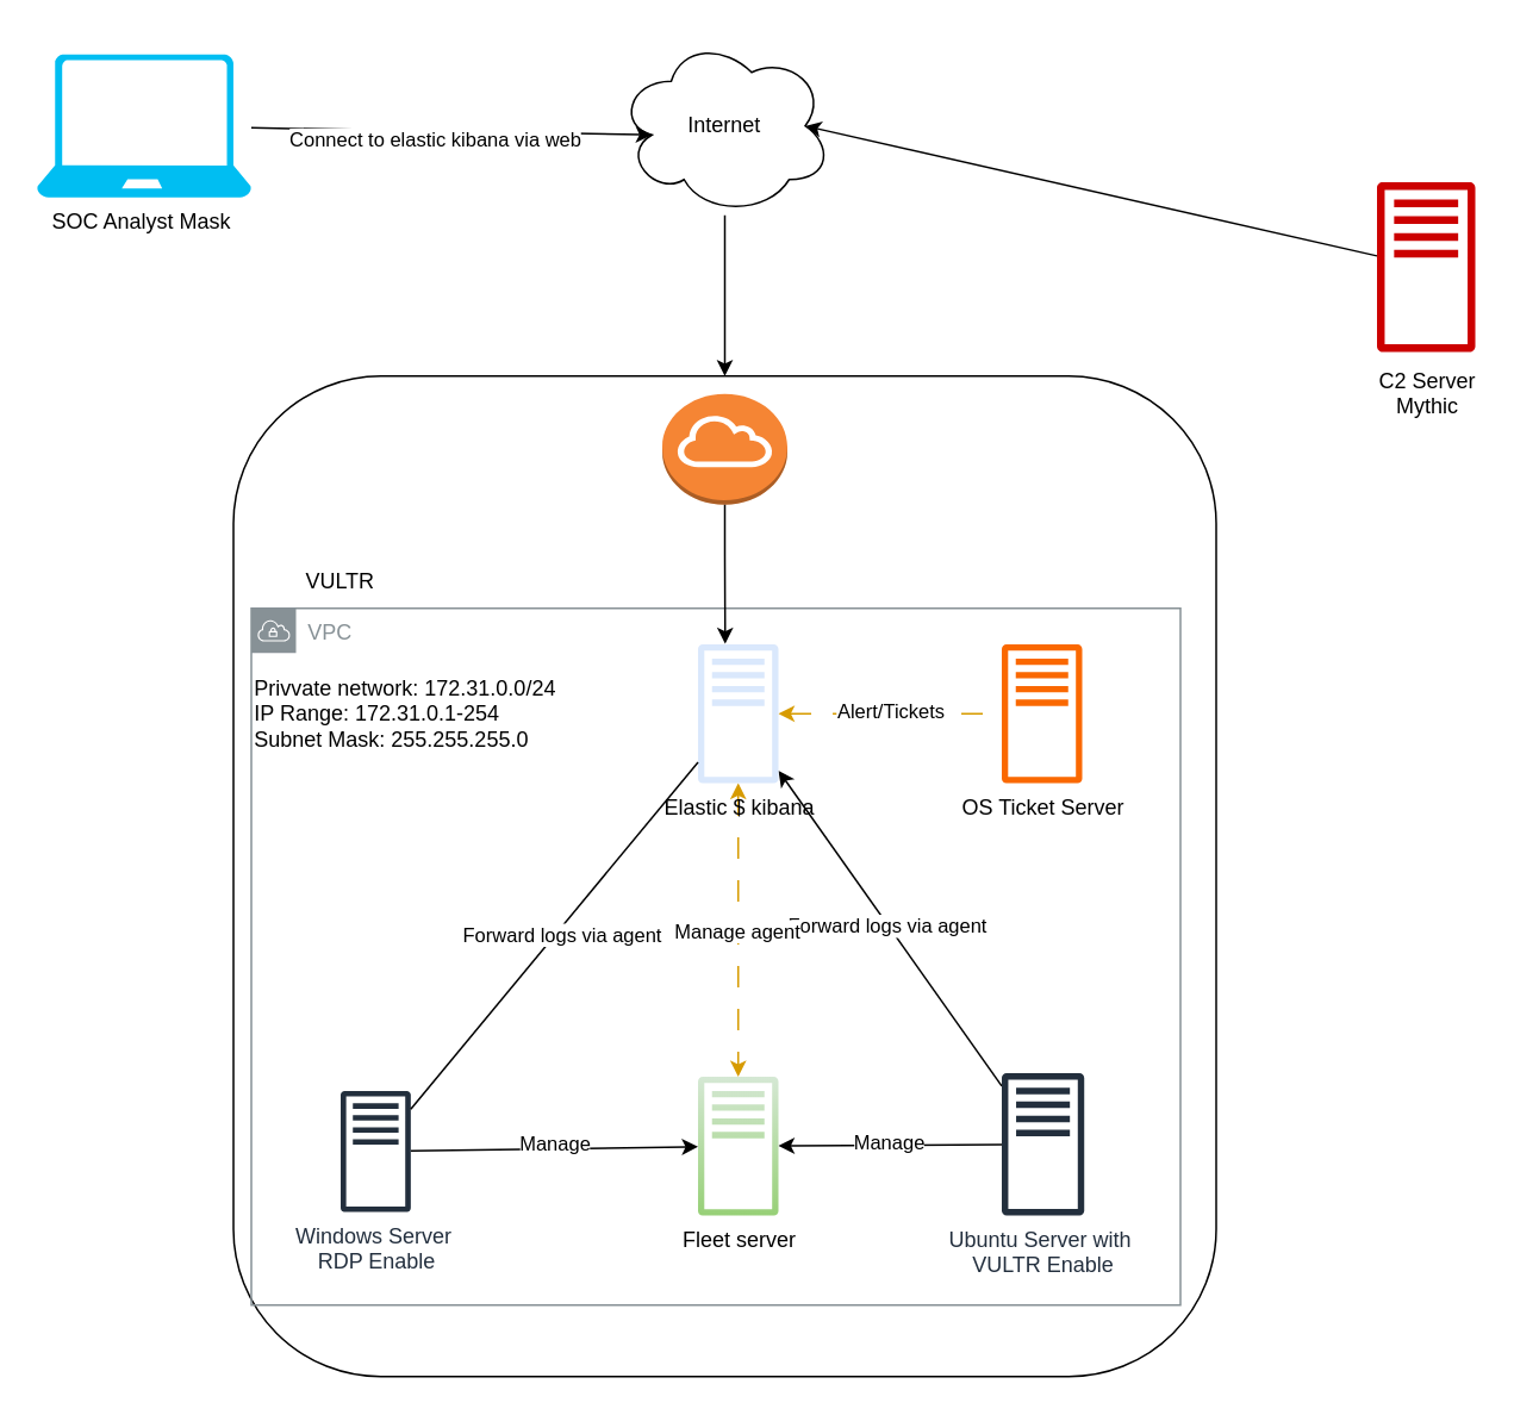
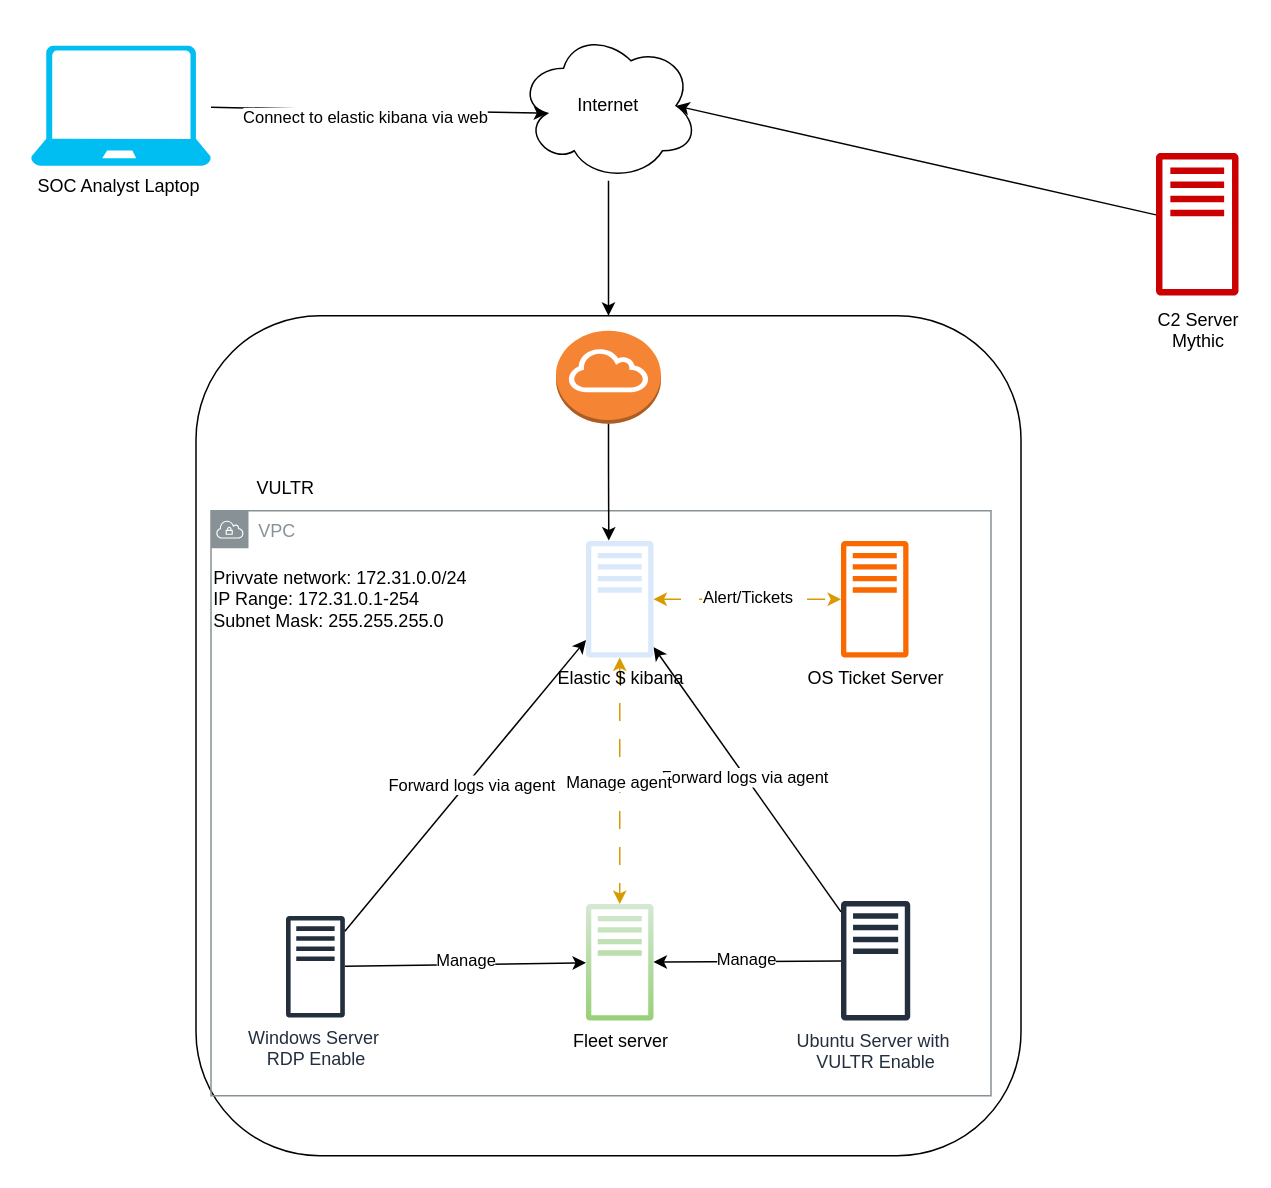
  <mxCell id="0" />
  <mxCell id="1" parent="0" />
  <mxCell id="2" value="" style="rounded=1;whiteSpace=wrap;html=1;" vertex="1" parent="1"><mxGeometry x="130" y="210" width="550" height="560" as="geometry" /></mxCell>
  <mxCell id="3" style="rounded=0;orthogonalLoop=1;jettySize=auto;html=1;" edge="1" parent="1" source="7" target="13"><mxGeometry relative="1" as="geometry" /></mxCell>
  <mxCell id="4" value="Manage" style="edgeLabel;html=1;align=center;verticalAlign=middle;resizable=0;points=[];" vertex="1" connectable="0" parent="3"><mxGeometry x="0.003" y="-2" relative="1" as="geometry"><mxPoint as="offset" /></mxGeometry></mxCell>
  <mxCell id="5" style="rounded=0;orthogonalLoop=1;jettySize=auto;html=1;" edge="1" parent="1" source="7" target="12"><mxGeometry relative="1" as="geometry" /></mxCell>
  <mxCell id="6" value="Forward logs via agent" style="edgeLabel;html=1;align=center;verticalAlign=middle;resizable=0;points=[];" vertex="1" connectable="0" parent="5"><mxGeometry x="0.027" y="1" relative="1" as="geometry"><mxPoint as="offset" /></mxGeometry></mxCell>
  <mxCell id="7" value="Ubuntu Server with&amp;nbsp;&lt;div&gt;VULTR Enable&lt;/div&gt;" style="sketch=0;outlineConnect=0;fontColor=#232F3E;gradientColor=none;fillColor=#232F3D;strokeColor=none;dashed=0;verticalLabelPosition=bottom;verticalAlign=top;align=center;html=1;fontSize=12;fontStyle=0;aspect=fixed;pointerEvents=1;shape=mxgraph.aws4.traditional_server;" vertex="1" parent="1"><mxGeometry x="560" y="600" width="46.15" height="80" as="geometry" /></mxCell>
  <mxCell id="8" style="rounded=0;orthogonalLoop=1;jettySize=auto;html=1;startArrow=classic;startFill=1;dashed=1;fillColor=#ffcd28;strokeColor=#d79b00;dashPattern=12 12;gradientColor=#ffa500;" edge="1" parent="1" source="12" target="13"><mxGeometry relative="1" as="geometry" /></mxCell>
  <mxCell id="9" value="Manage agent" style="edgeLabel;html=1;align=center;verticalAlign=middle;resizable=0;points=[];" vertex="1" connectable="0" parent="8"><mxGeometry x="0.011" y="-1" relative="1" as="geometry"><mxPoint as="offset" /></mxGeometry></mxCell>
- <mxCell id="10" style="edgeStyle=orthogonalEdgeStyle;rounded=0;orthogonalLoop=1;jettySize=auto;html=1;startArrow=classic;startFill=1;fillColor=#ffcd28;strokeColor=#d79b00;gradientColor=#ffa500;dashed=1;dashPattern=12 12;endArrow=none;" edge="1" parent="1" source="12" target="20"><mxGeometry relative="1" as="geometry" /></mxCell>
+ <mxCell id="10" style="edgeStyle=orthogonalEdgeStyle;rounded=0;orthogonalLoop=1;jettySize=auto;html=1;startArrow=classic;startFill=1;fillColor=#ffcd28;strokeColor=#d79b00;gradientColor=#ffa500;dashed=1;dashPattern=12 12;" edge="1" parent="1" source="12" target="20"><mxGeometry relative="1" as="geometry" /></mxCell>
  <mxCell id="11" value="Alert/Tickets" style="edgeLabel;html=1;align=center;verticalAlign=middle;resizable=0;points=[];" vertex="1" connectable="0" parent="10"><mxGeometry x="-0.003" y="2" relative="1" as="geometry"><mxPoint as="offset" /></mxGeometry></mxCell>
  <mxCell id="12" value="Elastic $ kibana" style="sketch=0;outlineConnect=0;fillColor=#dae8fc;strokeColor=#6c8ebf;dashed=0;verticalLabelPosition=bottom;verticalAlign=top;align=center;html=1;fontSize=12;fontStyle=0;aspect=fixed;pointerEvents=1;shape=mxgraph.aws4.traditional_server;" vertex="1" parent="1"><mxGeometry x="390" y="360" width="45" height="78" as="geometry" /></mxCell>
  <mxCell id="13" value="Fleet server" style="sketch=0;outlineConnect=0;gradientColor=#97d077;fillColor=#d5e8d4;strokeColor=#82b366;dashed=0;verticalLabelPosition=bottom;verticalAlign=top;align=center;html=1;fontSize=12;fontStyle=0;aspect=fixed;pointerEvents=1;shape=mxgraph.aws4.traditional_server;" vertex="1" parent="1"><mxGeometry x="390" y="602" width="45" height="78" as="geometry" /></mxCell>
  <mxCell id="14" style="rounded=0;orthogonalLoop=1;jettySize=auto;html=1;" edge="1" parent="1" source="16" target="13"><mxGeometry relative="1" as="geometry" /></mxCell>
  <mxCell id="15" value="Manage" style="edgeLabel;html=1;align=center;verticalAlign=middle;resizable=0;points=[];" vertex="1" connectable="0" parent="14"><mxGeometry x="0.001" y="3" relative="1" as="geometry"><mxPoint as="offset" /></mxGeometry></mxCell>
  <mxCell id="16" value="Windows Server&amp;nbsp;&lt;div&gt;RDP Enable&lt;div&gt;&lt;br&gt;&lt;/div&gt;&lt;/div&gt;" style="sketch=0;outlineConnect=0;fontColor=#232F3E;gradientColor=none;fillColor=#232F3D;strokeColor=none;dashed=0;verticalLabelPosition=bottom;verticalAlign=top;align=center;html=1;fontSize=12;fontStyle=0;aspect=fixed;pointerEvents=1;shape=mxgraph.aws4.traditional_server;" vertex="1" parent="1"><mxGeometry x="190" y="610" width="39.23" height="68" as="geometry" /></mxCell>
  <mxCell id="17" style="rounded=0;orthogonalLoop=1;jettySize=auto;html=1;" edge="1" parent="1" source="18"><mxGeometry relative="1" as="geometry"><mxPoint x="450" y="70" as="targetPoint" /></mxGeometry></mxCell>
  <mxCell id="18" value="C2 Server&lt;div&gt;Mythic&lt;/div&gt;" style="sketch=0;outlineConnect=0;fillColor=#CC0000;strokeColor=#b85450;dashed=0;verticalLabelPosition=bottom;verticalAlign=top;align=center;html=1;fontSize=12;fontStyle=0;aspect=fixed;pointerEvents=1;shape=mxgraph.aws4.traditional_server;" vertex="1" parent="1"><mxGeometry x="770" y="99" width="55" height="100" as="geometry" /></mxCell>
  <mxCell id="19" value="VPC" style="sketch=0;outlineConnect=0;gradientColor=none;html=1;whiteSpace=wrap;fontSize=12;fontStyle=0;shape=mxgraph.aws4.group;grIcon=mxgraph.aws4.group_vpc;strokeColor=#879196;fillColor=none;verticalAlign=top;align=left;spacingLeft=30;fontColor=#879196;dashed=0;" vertex="1" parent="1"><mxGeometry x="140" y="340" width="520" height="390" as="geometry" /></mxCell>
  <mxCell id="20" value="OS Ticket Server" style="sketch=0;outlineConnect=0;fillColor=#fa6800;strokeColor=#C73500;dashed=0;verticalLabelPosition=bottom;verticalAlign=top;align=center;html=1;fontSize=12;fontStyle=0;aspect=fixed;pointerEvents=1;shape=mxgraph.aws4.traditional_server;fontColor=#000000;" vertex="1" parent="1"><mxGeometry x="560" y="360" width="45" height="78" as="geometry" /></mxCell>
  <mxCell id="21" value="VULTR" style="text;html=1;align=center;verticalAlign=middle;whiteSpace=wrap;rounded=0;" vertex="1" parent="1"><mxGeometry x="160" y="310" width="60" height="30" as="geometry" /></mxCell>
- <mxCell id="22" style="rounded=0;orthogonalLoop=1;jettySize=auto;html=1;endArrow=none;" edge="1" parent="1" source="16" target="12"><mxGeometry relative="1" as="geometry" /></mxCell>
+ <mxCell id="22" style="rounded=0;orthogonalLoop=1;jettySize=auto;html=1;" edge="1" parent="1" source="16" target="12"><mxGeometry relative="1" as="geometry" /></mxCell>
  <mxCell id="23" value="Forward logs via agent" style="edgeLabel;html=1;align=center;verticalAlign=middle;resizable=0;points=[];" vertex="1" connectable="0" parent="22"><mxGeometry x="0.021" y="-3" relative="1" as="geometry"><mxPoint as="offset" /></mxGeometry></mxCell>
  <mxCell id="24" value="Privvate network: 172.31.0.0/24&lt;div&gt;IP Range: 172.31.0.1-254&lt;/div&gt;&lt;div&gt;Subnet Mask: 255.255.255.0&lt;/div&gt;" style="text;html=1;align=left;verticalAlign=middle;whiteSpace=wrap;rounded=0;" vertex="1" parent="1"><mxGeometry x="140" y="369" width="210" height="60" as="geometry" /></mxCell>
  <mxCell id="25" value="" style="outlineConnect=0;dashed=0;verticalLabelPosition=bottom;verticalAlign=top;align=center;html=1;shape=mxgraph.aws3.internet_gateway;fillColor=#F58534;gradientColor=none;" vertex="1" parent="1"><mxGeometry x="370" y="220" width="70" height="62" as="geometry" /></mxCell>
  <mxCell id="26" style="edgeStyle=orthogonalEdgeStyle;rounded=0;orthogonalLoop=1;jettySize=auto;html=1;entryX=0.5;entryY=0;entryDx=0;entryDy=0;" edge="1" parent="1" source="27" target="2"><mxGeometry relative="1" as="geometry"><mxPoint x="410" y="260" as="targetPoint" /></mxGeometry></mxCell>
  <mxCell id="27" value="Internet" style="ellipse;shape=cloud;whiteSpace=wrap;html=1;" vertex="1" parent="1"><mxGeometry x="345" y="20" width="120" height="100" as="geometry" /></mxCell>
  <mxCell id="28" style="edgeStyle=orthogonalEdgeStyle;rounded=0;orthogonalLoop=1;jettySize=auto;html=1;entryX=0.51;entryY=0.051;entryDx=0;entryDy=0;entryPerimeter=0;" edge="1" parent="1" source="25" target="19"><mxGeometry relative="1" as="geometry" /></mxCell>
  <mxCell id="29" style="rounded=0;orthogonalLoop=1;jettySize=auto;html=1;entryX=0.16;entryY=0.55;entryDx=0;entryDy=0;entryPerimeter=0;" edge="1" parent="1" source="31" target="27"><mxGeometry relative="1" as="geometry"><mxPoint x="340" y="70" as="targetPoint" /></mxGeometry></mxCell>
  <mxCell id="30" value="Connect to elastic kibana via web" style="edgeLabel;html=1;align=center;verticalAlign=middle;resizable=0;points=[];" vertex="1" connectable="0" parent="29"><mxGeometry x="-0.084" y="-5" relative="1" as="geometry"><mxPoint as="offset" /></mxGeometry></mxCell>
- <mxCell id="31" value="SOC Analyst Mask&amp;nbsp;" style="verticalLabelPosition=bottom;html=1;verticalAlign=top;align=center;strokeColor=none;fillColor=#00BEF2;shape=mxgraph.azure.laptop;pointerEvents=1;" vertex="1" parent="1"><mxGeometry x="20" y="30" width="120" height="80" as="geometry" /></mxCell>
+ <mxCell id="31" value="SOC Analyst Laptop&amp;nbsp;" style="verticalLabelPosition=bottom;html=1;verticalAlign=top;align=center;strokeColor=none;fillColor=#00BEF2;shape=mxgraph.azure.laptop;pointerEvents=1;" vertex="1" parent="1"><mxGeometry x="20" y="30" width="120" height="80" as="geometry" /></mxCell>
